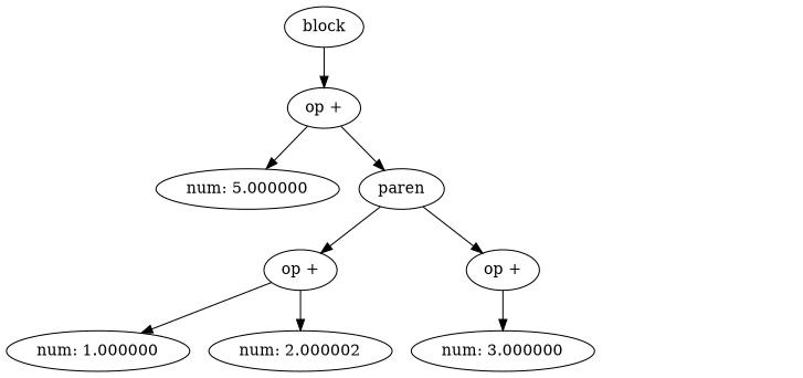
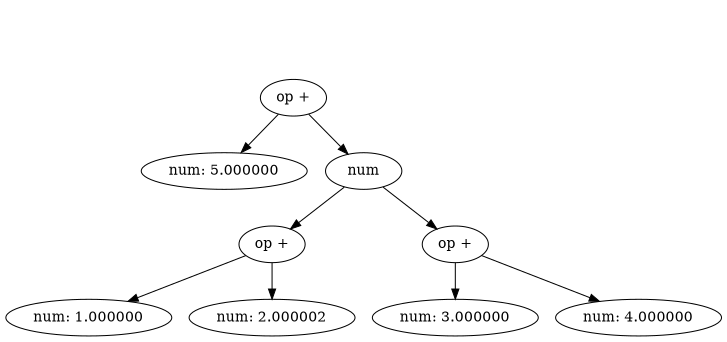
  digraph {
-   n1 [label=block]
    n2 [label="op +"]
    n3 [label="num: 5.000000"]
-   n4 [label=paren]
+   n4 [label=num]
    n5 [label="op +"]
    n6 [label="op +"]
    n7 [label="num: 1.000000"]
    n8 [label="num: 2.000002"]
    n9 [label="num: 3.000000"]
-   n1 -> n2
+   n10 [label="num: 4.000000"]
    n2 -> n3
    n2 -> n4
    n4 -> n5
    n4 -> n6
    n5 -> n7
    n5 -> n8
    n6 -> n9
+   n6 -> n10
  }
